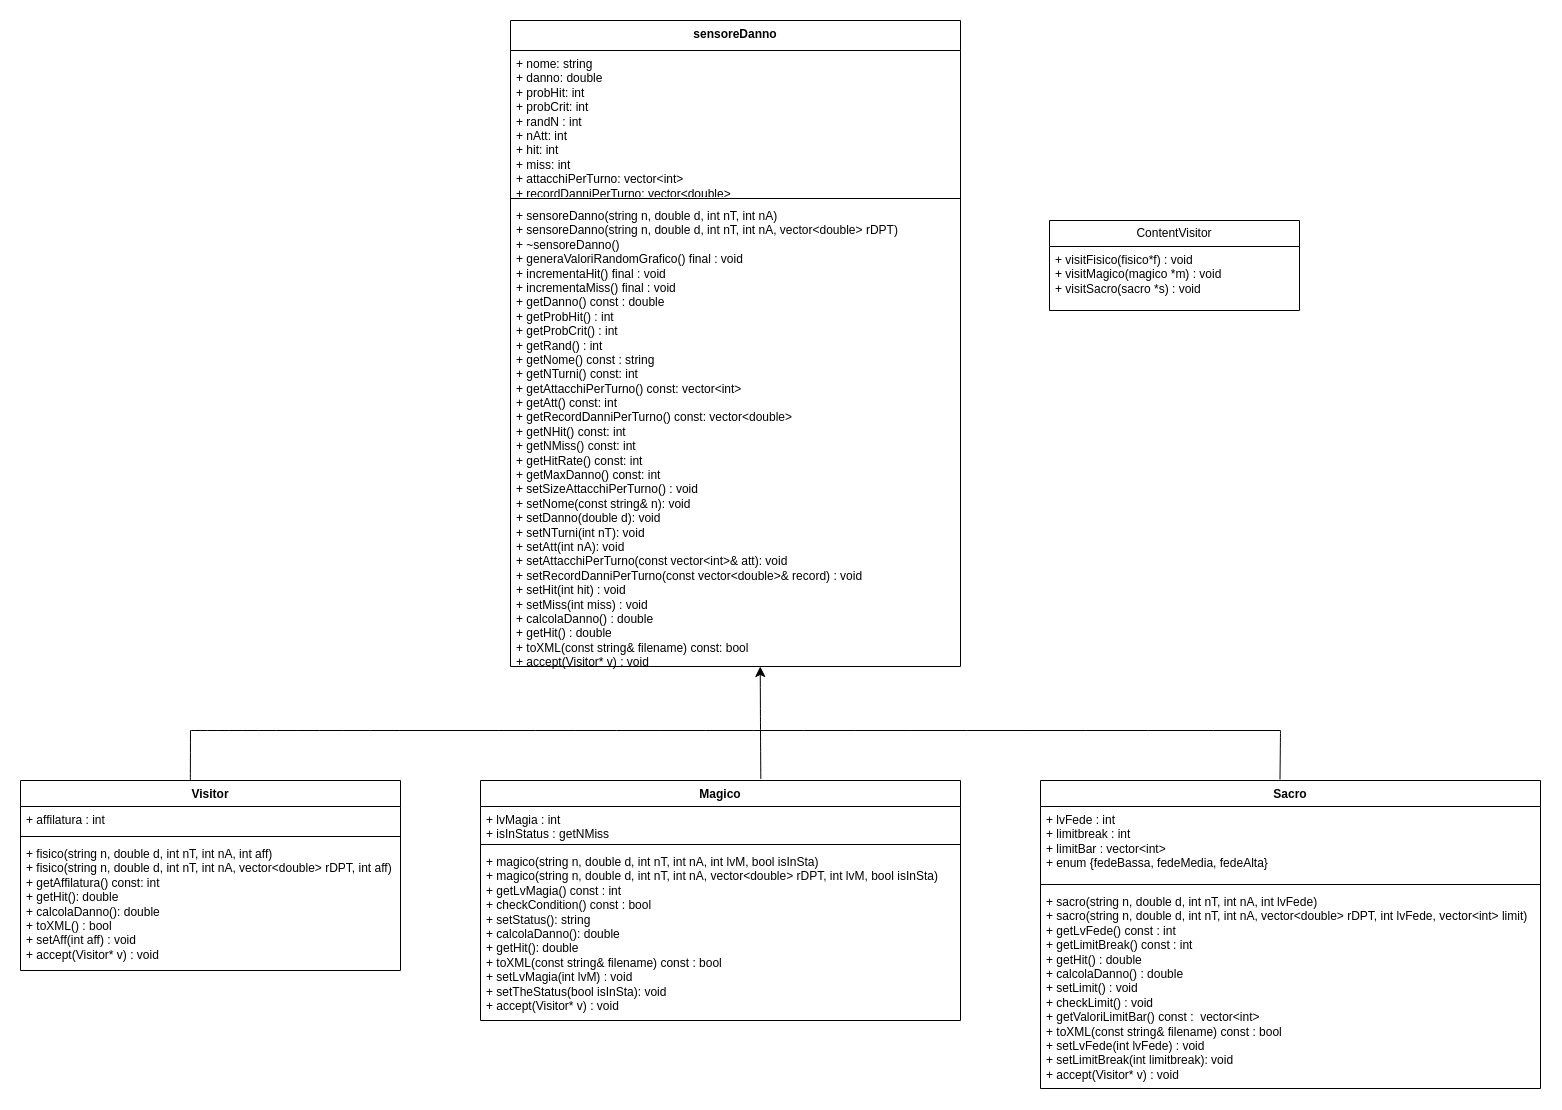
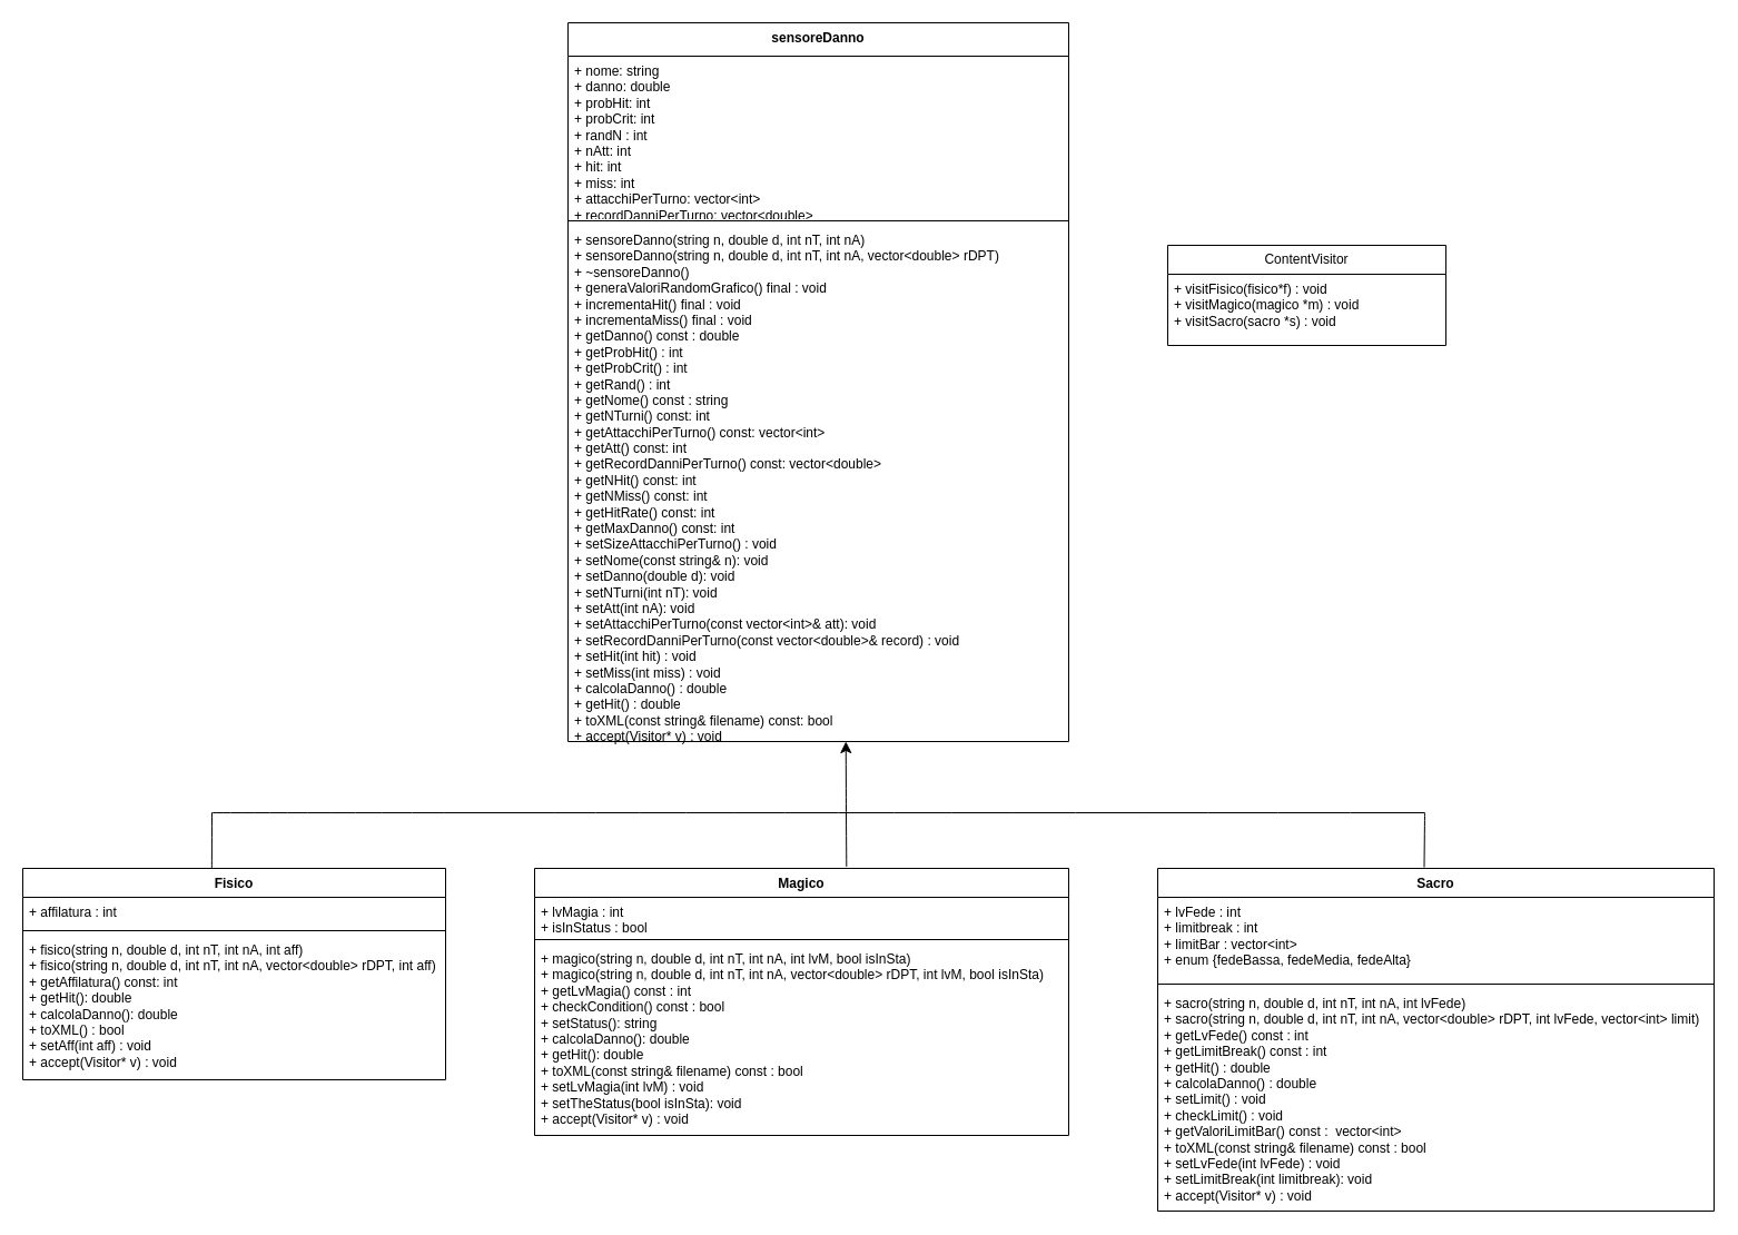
  <mxCell id="0" />
  <mxCell id="1" parent="0" />
  <mxCell id="2" value="sensoreDanno" style="swimlane;fontStyle=1;align=center;verticalAlign=top;childLayout=stackLayout;horizontal=1;startSize=30;horizontalStack=0;resizeParent=1;resizeParentMax=0;resizeLast=0;collapsible=1;marginBottom=0;whiteSpace=wrap;html=1;" parent="1" vertex="1"><mxGeometry x="510" y="20" width="450" height="646" as="geometry" /></mxCell>
  <mxCell id="3" value="+ nome: string&lt;div&gt;+ danno: double&lt;/div&gt;&lt;div&gt;+ probHit: int&lt;/div&gt;&lt;div&gt;+ probCrit: int&lt;/div&gt;&lt;div&gt;+ randN : int&lt;/div&gt;&lt;div&gt;+ nAtt: int&lt;/div&gt;&lt;div&gt;+ hit: int&lt;/div&gt;&lt;div&gt;+ miss: int&lt;/div&gt;&lt;div&gt;+ attacchiPerTurno: vector&amp;lt;int&amp;gt;&lt;/div&gt;&lt;div&gt;+ recordDanniPerTurno: vector&amp;lt;double&amp;gt;&lt;/div&gt;" style="text;strokeColor=none;fillColor=none;align=left;verticalAlign=top;spacingLeft=4;spacingRight=4;overflow=hidden;rotatable=0;points=[[0,0.5],[1,0.5]];portConstraint=eastwest;whiteSpace=wrap;html=1;" parent="2" vertex="1"><mxGeometry y="30" width="450" height="144" as="geometry" /></mxCell>
  <mxCell id="4" value="" style="line;strokeWidth=1;fillColor=none;align=left;verticalAlign=middle;spacingTop=-1;spacingLeft=3;spacingRight=3;rotatable=0;labelPosition=right;points=[];portConstraint=eastwest;strokeColor=inherit;" parent="2" vertex="1"><mxGeometry y="174" width="450" height="8" as="geometry" /></mxCell>
  <mxCell id="5" value="+ sensoreDanno(string n, double d, int nT, int nA)&lt;div&gt;+ sensoreDanno(string n, double d, int nT, int nA, vector&amp;lt;double&amp;gt; rDPT)&lt;/div&gt;&lt;div&gt;+ ~sensoreDanno()&lt;/div&gt;&lt;div&gt;+ generaValoriRandomGrafico() final : void&lt;/div&gt;&lt;div&gt;+ incrementaHit() final : void&lt;/div&gt;&lt;div&gt;+ incrementaMiss() final : void&lt;/div&gt;&lt;div&gt;+ getDanno() const : double&lt;/div&gt;&lt;div&gt;+ getProbHit() : int&lt;/div&gt;&lt;div&gt;+ getProbCrit() : int&lt;/div&gt;&lt;div&gt;+ getRand() : int&lt;/div&gt;&lt;div&gt;+ getNome() const : string&lt;/div&gt;&lt;div&gt;+ getNTurni() const: int&lt;/div&gt;&lt;div&gt;+ getAttacchiPerTurno() const: vector&amp;lt;int&amp;gt;&lt;/div&gt;&lt;div&gt;+ getAtt() const: int&lt;/div&gt;&lt;div&gt;+ getRecordDanniPerTurno() const: vector&amp;lt;double&amp;gt;&lt;/div&gt;&lt;div&gt;+ getNHit() const: int&lt;/div&gt;&lt;div&gt;+ getNMiss() const: int&lt;/div&gt;&lt;div&gt;+ getHitRate() const: int&lt;/div&gt;&lt;div&gt;+ getMaxDanno() const: int&lt;/div&gt;&lt;div&gt;+ setSizeAttacchiPerTurno() : void&lt;/div&gt;&lt;div&gt;+ setNome(const string&amp;amp; n): void&lt;/div&gt;&lt;div&gt;+ setDanno(double d): void&lt;/div&gt;&lt;div&gt;+ setNTurni(int nT): void&lt;/div&gt;&lt;div&gt;+ setAtt(int nA): void&lt;/div&gt;&lt;div&gt;+ setAttacchiPerTurno(const vector&amp;lt;int&amp;gt;&amp;amp; att): void&lt;/div&gt;&lt;div&gt;+ setRecordDanniPerTurno(const vector&amp;lt;double&amp;gt;&amp;amp; record) : void&lt;/div&gt;&lt;div&gt;+ setHit(int hit) : void&lt;/div&gt;&lt;div&gt;+ setMiss(int miss) : void&lt;/div&gt;&lt;div&gt;+ calcolaDanno() : double&lt;/div&gt;&lt;div&gt;+ getHit() : double&lt;/div&gt;&lt;div&gt;+ toXML(const string&amp;amp; filename) const: bool&lt;/div&gt;&lt;div&gt;+ accept(Visitor* v) : void&lt;/div&gt;" style="text;strokeColor=none;fillColor=none;align=left;verticalAlign=top;spacingLeft=4;spacingRight=4;overflow=hidden;rotatable=0;points=[[0,0.5],[1,0.5]];portConstraint=eastwest;whiteSpace=wrap;html=1;" parent="2" vertex="1"><mxGeometry y="182" width="450" height="464" as="geometry" /></mxCell>
  <mxCell id="6" value="ContentVisitor" style="swimlane;fontStyle=0;childLayout=stackLayout;horizontal=1;startSize=26;fillColor=none;horizontalStack=0;resizeParent=1;resizeParentMax=0;resizeLast=0;collapsible=1;marginBottom=0;whiteSpace=wrap;html=1;" parent="1" vertex="1"><mxGeometry x="1049" y="220" width="250" height="90" as="geometry" /></mxCell>
  <mxCell id="7" value="+ visitFisico(fisico*f) : void&lt;div&gt;+ visitMagico(magico *m) : void&lt;/div&gt;&lt;div&gt;+ visitSacro(sacro *s) : void&lt;/div&gt;" style="text;strokeColor=none;fillColor=none;align=left;verticalAlign=top;spacingLeft=4;spacingRight=4;overflow=hidden;rotatable=0;points=[[0,0.5],[1,0.5]];portConstraint=eastwest;whiteSpace=wrap;html=1;" parent="6" vertex="1"><mxGeometry y="26" width="250" height="64" as="geometry" /></mxCell>
- <mxCell id="8" value="Visitor" style="swimlane;fontStyle=1;align=center;verticalAlign=top;childLayout=stackLayout;horizontal=1;startSize=26;horizontalStack=0;resizeParent=1;resizeParentMax=0;resizeLast=0;collapsible=1;marginBottom=0;whiteSpace=wrap;html=1;" parent="1" vertex="1"><mxGeometry x="20" y="780" width="380" height="190" as="geometry" /></mxCell>
+ <mxCell id="8" value="Fisico" style="swimlane;fontStyle=1;align=center;verticalAlign=top;childLayout=stackLayout;horizontal=1;startSize=26;horizontalStack=0;resizeParent=1;resizeParentMax=0;resizeLast=0;collapsible=1;marginBottom=0;whiteSpace=wrap;html=1;" parent="1" vertex="1"><mxGeometry x="20" y="780" width="380" height="190" as="geometry" /></mxCell>
  <mxCell id="9" value="+ affilatura : int" style="text;strokeColor=none;fillColor=none;align=left;verticalAlign=top;spacingLeft=4;spacingRight=4;overflow=hidden;rotatable=0;points=[[0,0.5],[1,0.5]];portConstraint=eastwest;whiteSpace=wrap;html=1;" parent="8" vertex="1"><mxGeometry y="26" width="380" height="26" as="geometry" /></mxCell>
  <mxCell id="10" value="" style="line;strokeWidth=1;fillColor=none;align=left;verticalAlign=middle;spacingTop=-1;spacingLeft=3;spacingRight=3;rotatable=0;labelPosition=right;points=[];portConstraint=eastwest;strokeColor=inherit;" parent="8" vertex="1"><mxGeometry y="52" width="380" height="8" as="geometry" /></mxCell>
  <mxCell id="11" value="+ fisico(string n, double d, int nT, int nA, int aff)&lt;div&gt;+ fisico(string n, double d, int nT, int nA, vector&amp;lt;double&amp;gt; rDPT, int aff)&lt;/div&gt;&lt;div&gt;+ getAffilatura() const: int&lt;/div&gt;&lt;div&gt;+ getHit(): double&lt;/div&gt;&lt;div&gt;+ calcolaDanno(): double&lt;/div&gt;&lt;div&gt;+ toXML() : bool&lt;/div&gt;&lt;div&gt;+ setAff(int aff) : void&lt;/div&gt;&lt;div&gt;+ accept(Visitor* v) : void&lt;/div&gt;" style="text;strokeColor=none;fillColor=none;align=left;verticalAlign=top;spacingLeft=4;spacingRight=4;overflow=hidden;rotatable=0;points=[[0,0.5],[1,0.5]];portConstraint=eastwest;whiteSpace=wrap;html=1;" parent="8" vertex="1"><mxGeometry y="60" width="380" height="130" as="geometry" /></mxCell>
  <mxCell id="12" value="Magico" style="swimlane;fontStyle=1;align=center;verticalAlign=top;childLayout=stackLayout;horizontal=1;startSize=26;horizontalStack=0;resizeParent=1;resizeParentMax=0;resizeLast=0;collapsible=1;marginBottom=0;whiteSpace=wrap;html=1;" parent="1" vertex="1"><mxGeometry x="480" y="780" width="480" height="240" as="geometry" /></mxCell>
- <mxCell id="13" value="+ lvMagia : int&lt;div&gt;+ isInStatus : getNMiss&lt;/div&gt;" style="text;strokeColor=none;fillColor=none;align=left;verticalAlign=top;spacingLeft=4;spacingRight=4;overflow=hidden;rotatable=0;points=[[0,0.5],[1,0.5]];portConstraint=eastwest;whiteSpace=wrap;html=1;" parent="12" vertex="1"><mxGeometry y="26" width="480" height="34" as="geometry" /></mxCell>
+ <mxCell id="13" value="+ lvMagia : int&lt;div&gt;+ isInStatus : bool&lt;/div&gt;" style="text;strokeColor=none;fillColor=none;align=left;verticalAlign=top;spacingLeft=4;spacingRight=4;overflow=hidden;rotatable=0;points=[[0,0.5],[1,0.5]];portConstraint=eastwest;whiteSpace=wrap;html=1;" parent="12" vertex="1"><mxGeometry y="26" width="480" height="34" as="geometry" /></mxCell>
  <mxCell id="14" value="" style="line;strokeWidth=1;fillColor=none;align=left;verticalAlign=middle;spacingTop=-1;spacingLeft=3;spacingRight=3;rotatable=0;labelPosition=right;points=[];portConstraint=eastwest;strokeColor=inherit;" parent="12" vertex="1"><mxGeometry y="60" width="480" height="8" as="geometry" /></mxCell>
  <mxCell id="15" value="+ magico(string n, double d, int nT, int nA, int lvM, bool isInSta)&lt;div&gt;+ magico(string n, double d, int nT, int nA, vector&amp;lt;double&amp;gt; rDPT, int lvM, bool isInSta)&lt;/div&gt;&lt;div&gt;+ getLvMagia() const : int&lt;/div&gt;&lt;div&gt;+ checkCondition() const : bool&lt;/div&gt;&lt;div&gt;+ setStatus(): string&lt;/div&gt;&lt;div&gt;+ calcolaDanno(): double&lt;/div&gt;&lt;div&gt;+ getHit(): double&lt;/div&gt;&lt;div&gt;+ toXML(const string&amp;amp; filename) const : bool&lt;/div&gt;&lt;div&gt;+ setLvMagia(int lvM) : void&lt;/div&gt;&lt;div&gt;+ setTheStatus(bool isInSta): void&lt;/div&gt;&lt;div&gt;+ accept(Visitor* v) : void&lt;/div&gt;" style="text;strokeColor=none;fillColor=none;align=left;verticalAlign=top;spacingLeft=4;spacingRight=4;overflow=hidden;rotatable=0;points=[[0,0.5],[1,0.5]];portConstraint=eastwest;whiteSpace=wrap;html=1;" parent="12" vertex="1"><mxGeometry y="68" width="480" height="172" as="geometry" /></mxCell>
  <mxCell id="16" value="Sacro" style="swimlane;fontStyle=1;align=center;verticalAlign=top;childLayout=stackLayout;horizontal=1;startSize=26;horizontalStack=0;resizeParent=1;resizeParentMax=0;resizeLast=0;collapsible=1;marginBottom=0;whiteSpace=wrap;html=1;" parent="1" vertex="1"><mxGeometry x="1040" y="780" width="500" height="308" as="geometry" /></mxCell>
  <mxCell id="17" value="+ lvFede : int&lt;div&gt;+ limitbreak : int&lt;/div&gt;&lt;div&gt;+ limitBar : vector&amp;lt;int&amp;gt;&lt;/div&gt;&lt;div&gt;+ enum {fedeBassa, fedeMedia, fedeAlta}&lt;/div&gt;" style="text;strokeColor=none;fillColor=none;align=left;verticalAlign=top;spacingLeft=4;spacingRight=4;overflow=hidden;rotatable=0;points=[[0,0.5],[1,0.5]];portConstraint=eastwest;whiteSpace=wrap;html=1;" parent="16" vertex="1"><mxGeometry y="26" width="500" height="74" as="geometry" /></mxCell>
  <mxCell id="18" value="" style="line;strokeWidth=1;fillColor=none;align=left;verticalAlign=middle;spacingTop=-1;spacingLeft=3;spacingRight=3;rotatable=0;labelPosition=right;points=[];portConstraint=eastwest;strokeColor=inherit;" parent="16" vertex="1"><mxGeometry y="100" width="500" height="8" as="geometry" /></mxCell>
  <mxCell id="19" value="+ sacro(string n, double d, int nT, int nA, int lvFede)&lt;div&gt;+ sacro(string n, double d, int nT, int nA, vector&amp;lt;double&amp;gt; rDPT, int lvFede, vector&amp;lt;int&amp;gt; limit)&lt;/div&gt;&lt;div&gt;+ getLvFede() const : int&lt;/div&gt;&lt;div&gt;+ getLimitBreak() const : int&lt;/div&gt;&lt;div&gt;+ getHit() : double&lt;/div&gt;&lt;div&gt;+ calcolaDanno() : double&lt;/div&gt;&lt;div&gt;+ setLimit() : void&lt;/div&gt;&lt;div&gt;+ checkLimit() : void&lt;/div&gt;&lt;div&gt;+ getValoriLimitBar() const : &amp;nbsp;vector&amp;lt;int&amp;gt;&lt;/div&gt;&lt;div&gt;+ toXML(const string&amp;amp; filename) const : bool&lt;/div&gt;&lt;div&gt;+ setLvFede(int lvFede) : void&lt;/div&gt;&lt;div&gt;+ setLimitBreak(int limitbreak): void&lt;/div&gt;&lt;div&gt;+ accept(Visitor* v) : void&lt;/div&gt;" style="text;strokeColor=none;fillColor=none;align=left;verticalAlign=top;spacingLeft=4;spacingRight=4;overflow=hidden;rotatable=0;points=[[0,0.5],[1,0.5]];portConstraint=eastwest;whiteSpace=wrap;html=1;" parent="16" vertex="1"><mxGeometry y="108" width="500" height="200" as="geometry" /></mxCell>
  <mxCell id="20" value="" style="endArrow=none;html=1;rounded=0;fontSize=12;startSize=8;endSize=8;curved=1;" parent="1" edge="1"><mxGeometry width="50" height="50" relative="1" as="geometry"><mxPoint x="190" y="730" as="sourcePoint" /><mxPoint x="1280" y="730" as="targetPoint" /></mxGeometry></mxCell>
  <mxCell id="21" value="" style="endArrow=classic;html=1;rounded=0;fontSize=12;startSize=8;endSize=8;curved=1;entryX=0.555;entryY=1;entryDx=0;entryDy=0;entryPerimeter=0;" parent="1" target="5" edge="1"><mxGeometry width="50" height="50" relative="1" as="geometry"><mxPoint y="730" as="sourcePoint" x="760" /><mxPoint y="663.996" as="targetPoint" x="760" /></mxGeometry></mxCell>
  <mxCell id="22" value="" style="endArrow=none;html=1;rounded=0;fontSize=12;startSize=8;endSize=8;curved=1;exitX=0.447;exitY=0;exitDx=0;exitDy=0;exitPerimeter=0;" parent="1" source="8" edge="1"><mxGeometry width="50" height="50" relative="1" as="geometry"><mxPoint x="140" y="750" as="sourcePoint" /><mxPoint x="190" y="730" as="targetPoint" /></mxGeometry></mxCell>
  <mxCell id="23" value="" style="endArrow=none;html=1;rounded=0;fontSize=12;startSize=8;endSize=8;curved=1;entryX=0.479;entryY=-0.003;entryDx=0;entryDy=0;entryPerimeter=0;" parent="1" target="16" edge="1"><mxGeometry width="50" height="50" relative="1" as="geometry"><mxPoint x="1280" y="730" as="sourcePoint" /><mxPoint x="1390" y="640" as="targetPoint" /></mxGeometry></mxCell>
  <mxCell id="24" value="" style="endArrow=none;html=1;rounded=0;fontSize=12;startSize=8;endSize=8;curved=1;exitX=0.584;exitY=-0.006;exitDx=0;exitDy=0;exitPerimeter=0;" parent="1" source="12" edge="1"><mxGeometry width="50" height="50" relative="1" as="geometry"><mxPoint x="630" y="750" as="sourcePoint" /><mxPoint y="730" as="targetPoint" x="760" /></mxGeometry></mxCell>
